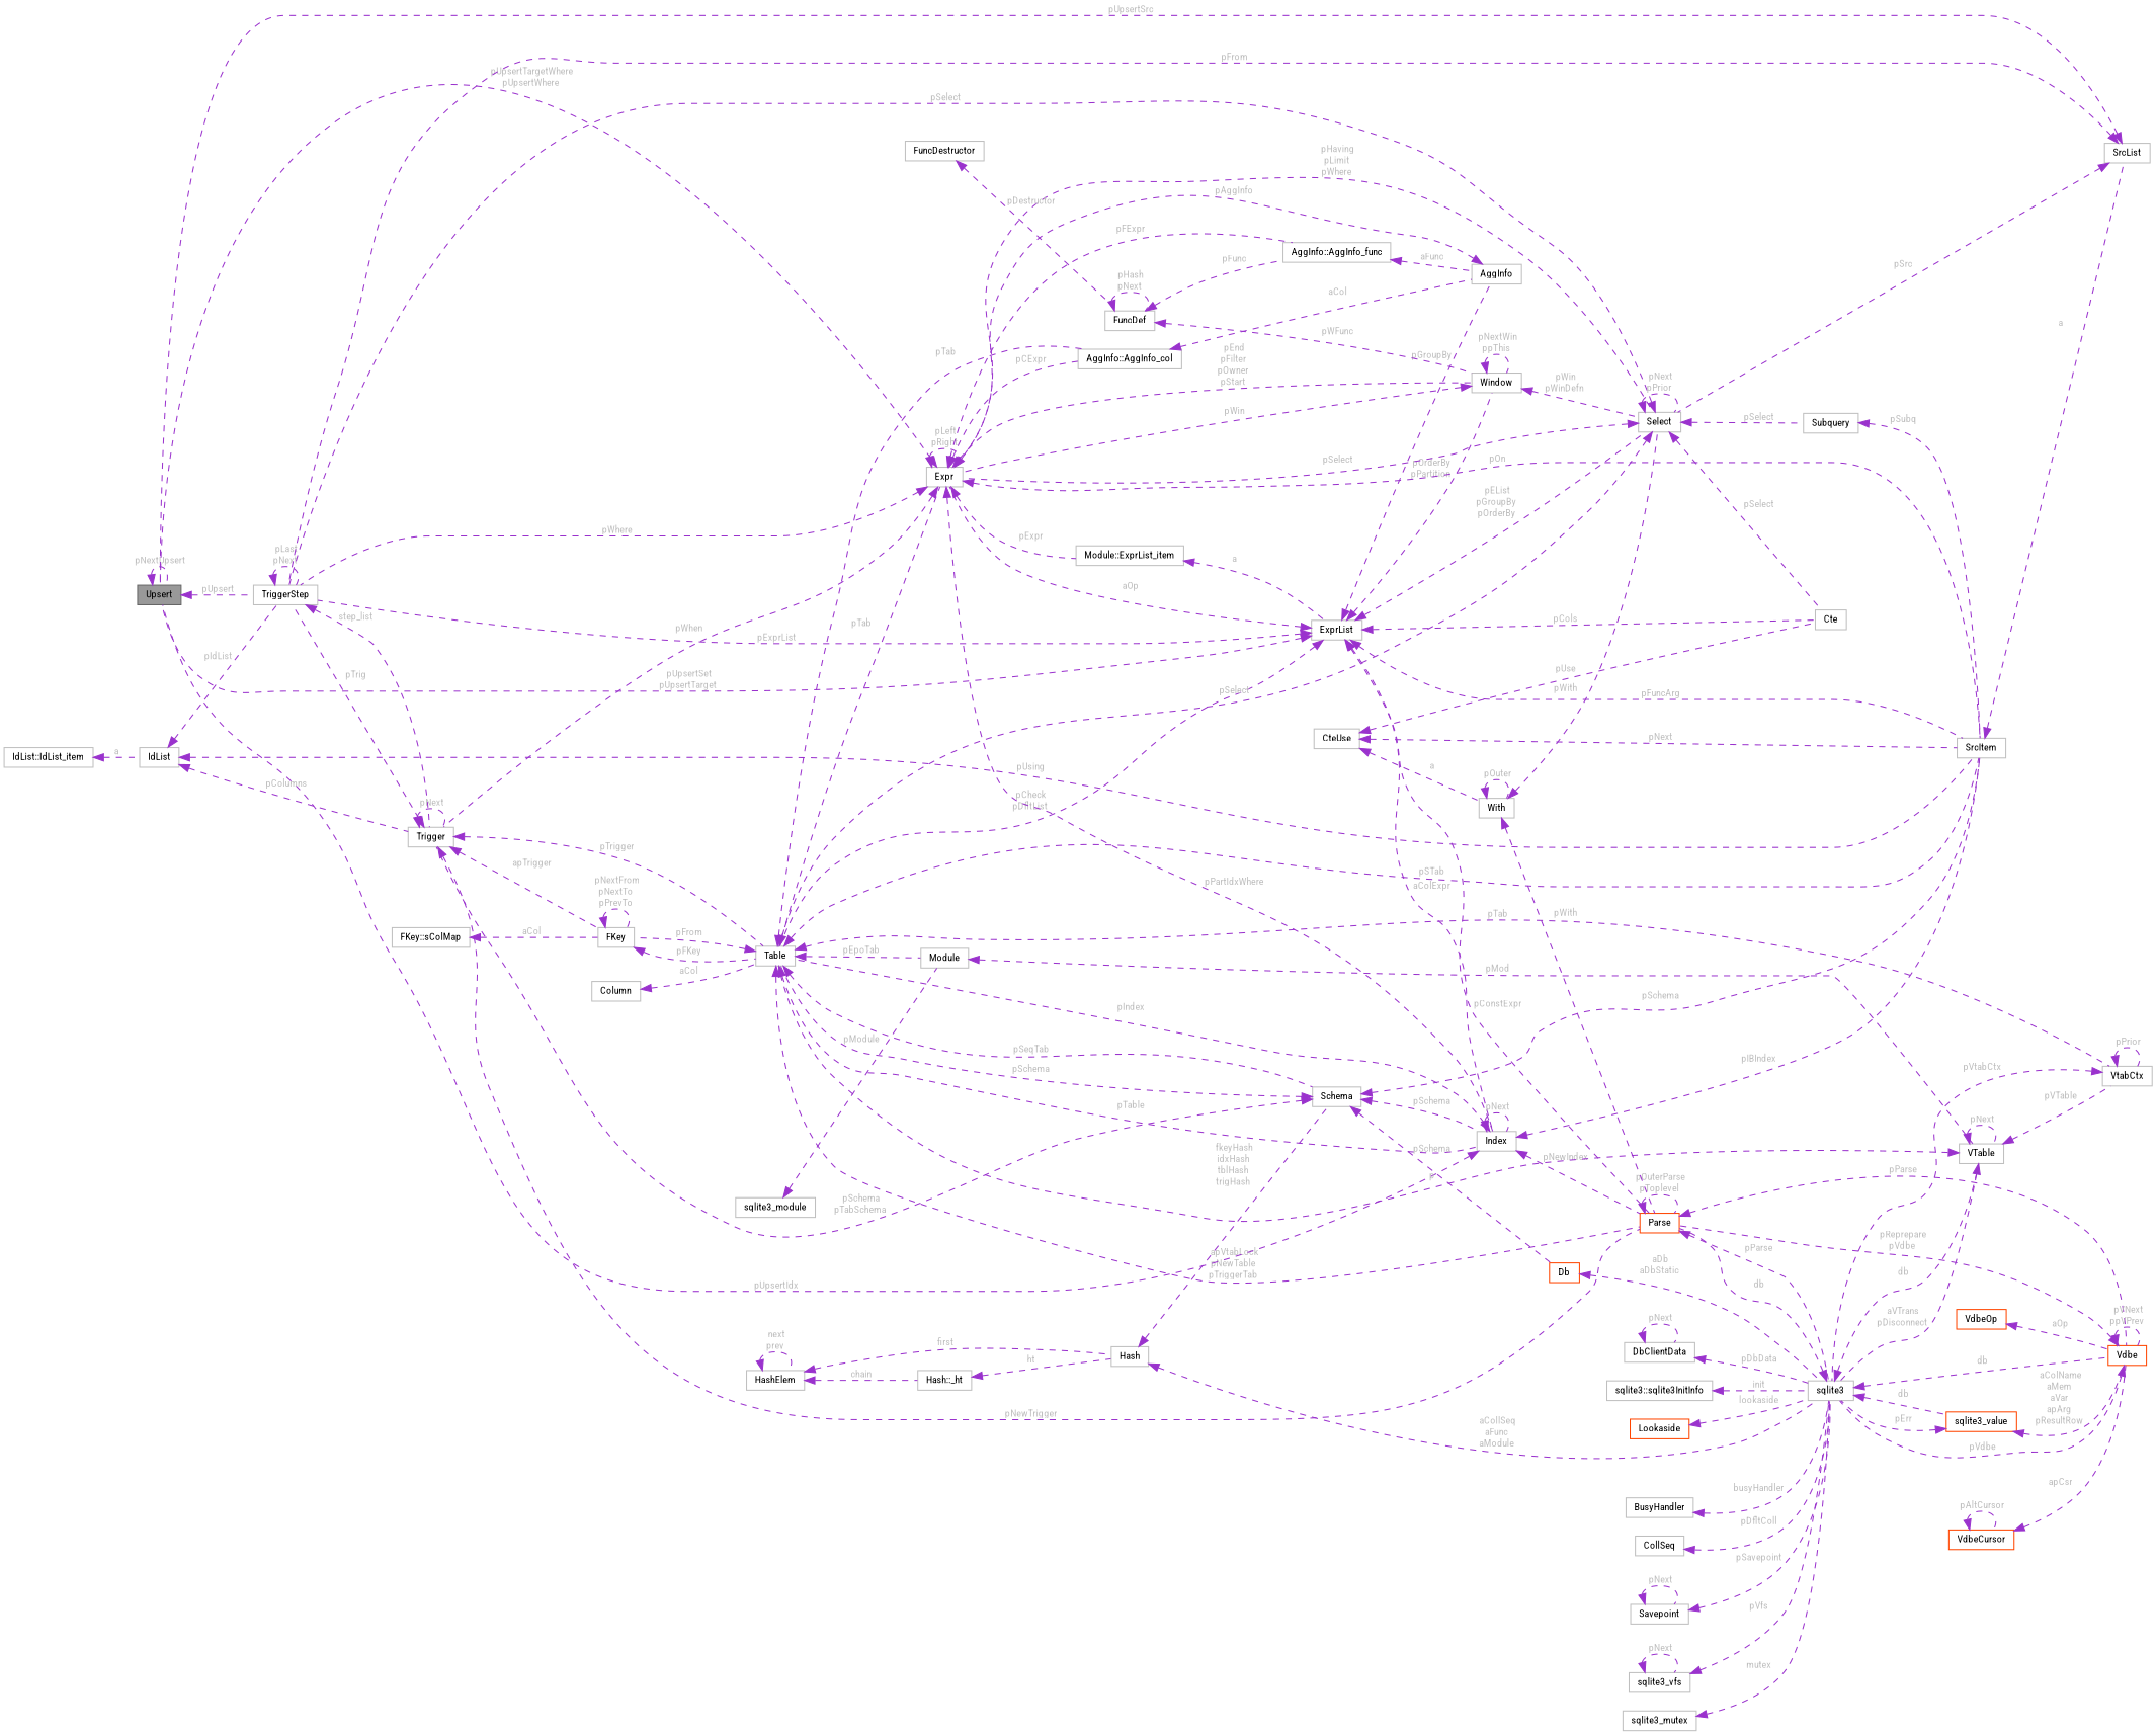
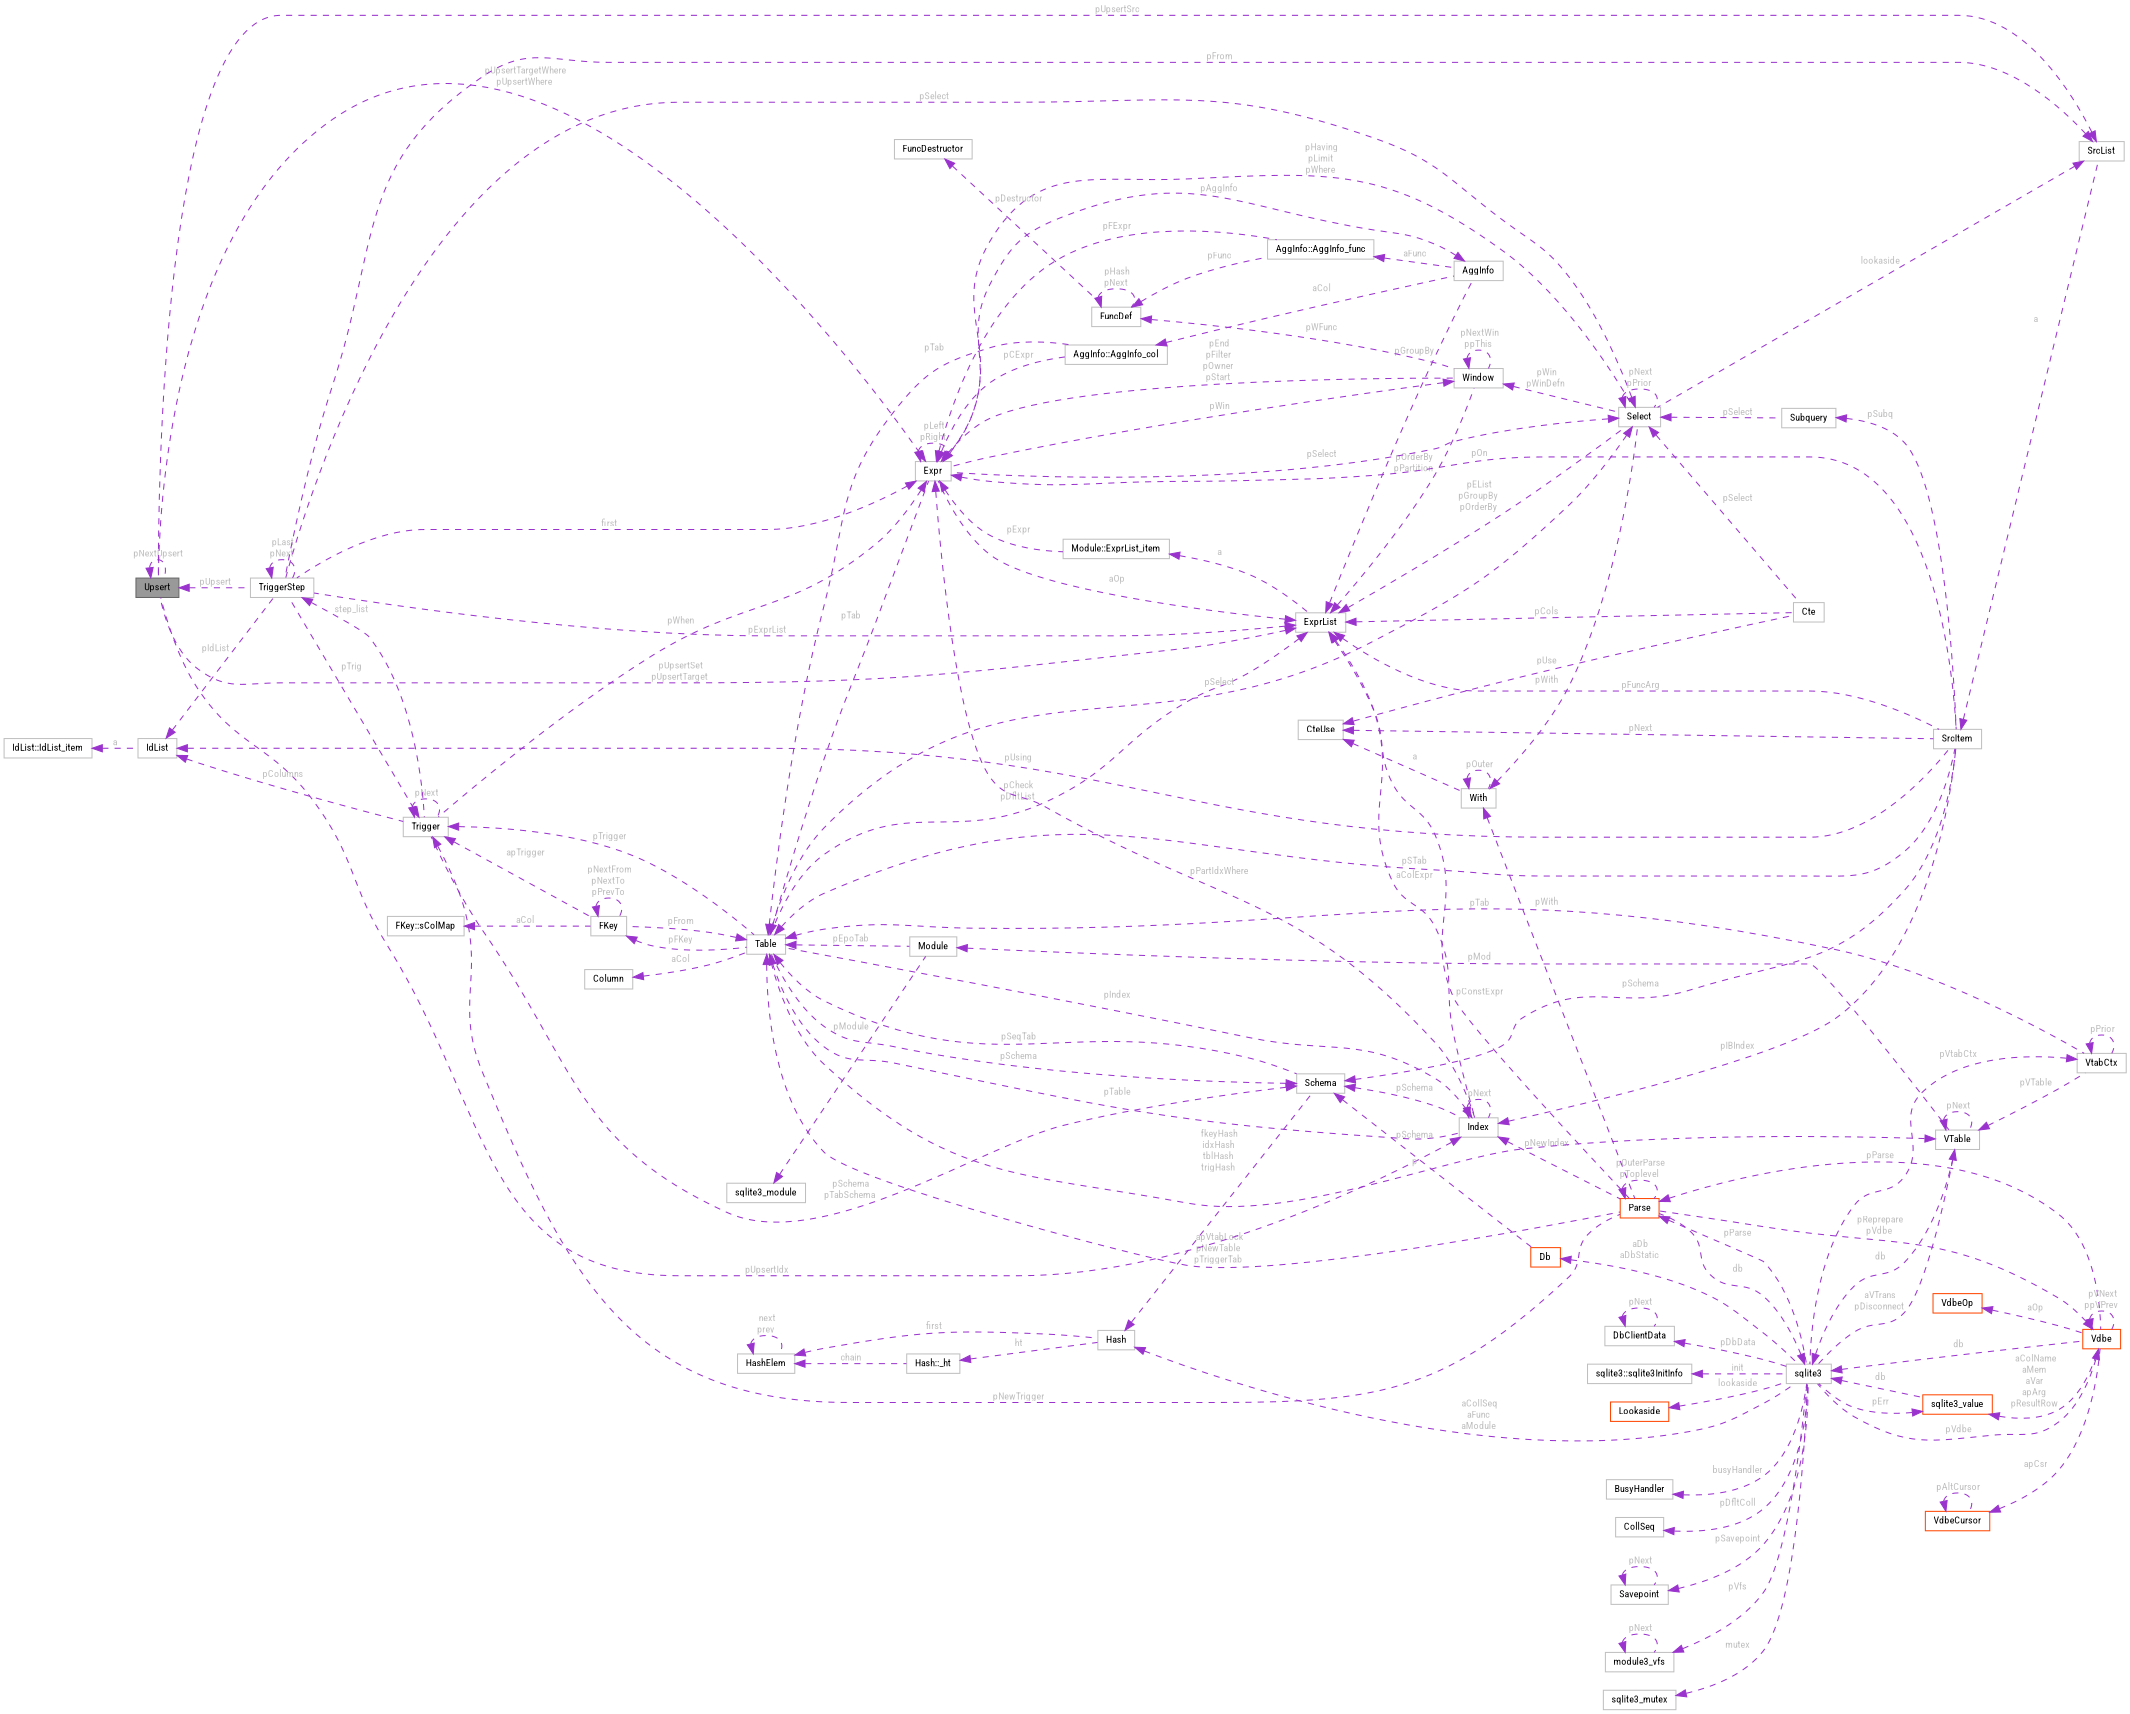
  digraph {
    fontname="Roboto Condensed"
    rankdir=LR
    node [color=grey75 fillcolor=white fontname="Roboto Condensed" fontsize=10 shape=box style=filled]
    edge [color=darkorchid3 dir=back fontcolor=grey fontname="Roboto Condensed" fontsize=10 labelfontname=Helvetica labelfontsize=10 style=dashed]
    n1 [color=gray40 fillcolor=grey60 fontcolor=black height=0.2 label=Upsert width=0.4]
    n2 [height=0.2 label=TriggerStep width=0.4]
    n3 [height=0.2 label=Trigger width=0.4]
    n4 [height=0.2 label=ExprList width=0.4]
    n5 [height=0.2 label=Expr width=0.4]
    n6 [height=0.2 label=Select width=0.4]
    n7 [height=0.2 label=SrcItem width=0.4]
    n8 [height=0.2 label=Table width=0.4]
    n9 [height=0.2 label=Index width=0.4]
    n10 [color=orangered height=0.2 label=Parse width=0.4]
    n11 [height=0.2 label=Cte width=0.4]
    n12 [height=0.2 label=Window width=0.4]
    n13 [height=0.2 label=AggInfo width=0.4]
    n14 [height=0.2 label="Module::ExprList_item" width=0.4]
    n15 [height=0.2 label="AggInfo::AggInfo_col" width=0.4]
    n16 [height=0.2 label="AggInfo::AggInfo_func" width=0.4]
    n17 [height=0.2 label=Subquery width=0.4]
    n18 [height=0.2 label=SrcList width=0.4]
    n19 [height=0.2 label=Schema width=0.4]
    n20 [height=0.2 label=FKey width=0.4]
    n21 [height=0.2 label=VtabCtx width=0.4]
    n22 [height=0.2 label=Module width=0.4]
    n23 [height=0.2 label=sqlite3 width=0.4]
    n24 [color=orangered height=0.2 label=Vdbe width=0.4]
    n25 [color=orangered height=0.2 label=Db width=0.4]
    n26 [height=0.2 label=VTable width=0.4]
    n27 [height=0.2 label=Column width=0.4]
    n28 [height=0.2 label=Hash width=0.4]
    n29 [color=orangered height=0.2 label=sqlite3_value width=0.4]
    n30 [height=0.2 label=HashElem width=0.4]
    n31 [height=0.2 label="Hash::_ht" width=0.4]
    n32 [height=0.2 label=IdList width=0.4]
    n33 [height=0.2 label="IdList::IdList_item" width=0.4]
    n34 [height=0.2 label="FKey::sColMap" width=0.4]
-   n35 [height=0.2 label=sqlite3_vfs width=0.4]
+   n35 [height=0.2 label=module3_vfs width=0.4]
    n36 [height=0.2 label=With width=0.4]
    n37 [height=0.2 label=CteUse width=0.4]
    n38 [color=orangered height=0.2 label=VdbeCursor width=0.4]
    n39 [color=orangered height=0.2 label=VdbeOp width=0.4]
    n40 [height=0.2 label=CollSeq width=0.4]
    n41 [height=0.2 label=sqlite3_mutex width=0.4]
    n42 [height=0.2 label="sqlite3::sqlite3InitInfo" width=0.4]
    n43 [color=orangered height=0.2 label=Lookaside width=0.4]
    n44 [height=0.2 label=BusyHandler width=0.4]
    n45 [height=0.2 label=Savepoint width=0.4]
    n46 [height=0.2 label=DbClientData width=0.4]
    n47 [height=0.2 label=sqlite3_module width=0.4]
    n48 [height=0.2 label=FuncDef width=0.4]
    n49 [height=0.2 label=FuncDestructor width=0.4]
    n1 -> n1 [label=" pNextUpsert"]
    n1 -> n2 [label=" pUpsert"]
    n2 -> n2 [label=" pLast\npNext"]
    n2 -> n3 [label=" step_list"]
    n3 -> n2 [label=" pTrig"]
    n3 -> n3 [label=" pNext"]
    n3 -> n8 [label=" pTrigger"]
    n3 -> n10 [label=" pNewTrigger"]
    n3 -> n20 [label=" apTrigger"]
    n4 -> n1 [label=" pUpsertSet\npUpsertTarget"]
    n4 -> n2 [label=" pExprList"]
    n4 -> n5 [label=" aOp"]
    n4 -> n6 [label=" pEList\npGroupBy\npOrderBy"]
    n4 -> n7 [label=" pFuncArg"]
    n4 -> n8 [label=" pCheck\npDfltList"]
    n4 -> n9 [label=" aColExpr"]
    n4 -> n10 [label=" pConstExpr"]
    n4 -> n11 [label=" pCols"]
    n4 -> n12 [label=" pOrderBy\npPartition"]
    n4 -> n13 [label=" pGroupBy"]
    n5 -> n1 [label=" pUpsertTargetWhere\npUpsertWhere"]
-   n5 -> n2 [label=" pWhere"]
+   n5 -> n2 [label=" first"]
    n5 -> n3 [label=" pWhen"]
    n5 -> n5 [label=" pLeft\npRight"]
    n5 -> n6 [label=" pHaving\npLimit\npWhere"]
    n5 -> n7 [label=" pOn"]
    n5 -> n9 [label=" pPartIdxWhere"]
    n5 -> n12 [label=" pEnd\npFilter\npOwner\npStart"]
    n5 -> n14 [label=" pExpr"]
    n5 -> n15 [label=" pCExpr"]
    n5 -> n16 [label=" pFExpr"]
    n6 -> n2 [label=" pSelect"]
    n6 -> n5 [label=" pSelect"]
    n6 -> n6 [label=" pNext\npPrior"]
    n6 -> n8 [label=" pSelect"]
    n6 -> n11 [label=" pSelect"]
    n6 -> n17 [label=" pSelect"]
    n7 -> n18 [label=" a"]
    n8 -> n5 [label=" pTab"]
    n8 -> n7 [label=" pSTab"]
    n8 -> n9 [label=" pTable"]
    n8 -> n10 [label=" apVtabLock\npNewTable\npTriggerTab"]
    n8 -> n15 [label=" pTab"]
    n8 -> n19 [label=" pSeqTab"]
    n8 -> n20 [label=" pFrom"]
    n8 -> n21 [label=" pTab"]
    n8 -> n22 [label=" pEpoTab"]
    n9 -> n1 [label=" pUpsertIdx"]
    n9 -> n7 [label=" pIBIndex"]
    n9 -> n8 [label=" pIndex"]
    n9 -> n9 [label=" pNext"]
    n9 -> n10 [label=" pNewIndex"]
    n10 -> n10 [label=" pOuterParse\npToplevel"]
    n10 -> n23 [label=" pParse"]
    n10 -> n24 [label=" pParse"]
    n12 -> n5 [label=" pWin"]
    n12 -> n6 [label=" pWin\npWinDefn"]
    n12 -> n12 [label=" pNextWin\nppThis"]
    n13 -> n5 [label=" pAggInfo"]
    n14 -> n4 [label=" a"]
    n15 -> n13 [label=" aCol"]
    n16 -> n13 [label=" aFunc"]
    n17 -> n7 [label=" pSubq"]
    n18 -> n1 [label=" pUpsertSrc"]
    n18 -> n2 [label=" pFrom"]
-   n18 -> n6 [label=" pSrc"]
+   n18 -> n6 [label=" lookaside"]
    n19 -> n3 [label=" pSchema\npTabSchema"]
    n19 -> n7 [label=" pSchema"]
    n19 -> n8 [label=" pSchema"]
    n19 -> n9 [label=" pSchema"]
    n19 -> n25 [label=" pSchema"]
    n20 -> n8 [label=" pFKey"]
    n20 -> n20 [label=" pNextFrom\npNextTo\npPrevTo"]
    n21 -> n21 [label=" pPrior"]
    n21 -> n23 [label=" pVtabCtx"]
    n22 -> n26 [label=" pMod"]
    n23 -> n10 [label=" db"]
    n23 -> n24 [label=" db"]
    n23 -> n26 [label=" db"]
    n23 -> n29 [label=" db"]
    n24 -> n10 [label=" pReprepare\npVdbe"]
    n24 -> n23 [label=" pVdbe"]
    n24 -> n24 [label=" pVNext\nppVPrev"]
    n25 -> n23 [label=" aDb\naDbStatic"]
    n26 -> n8 [label=" p"]
    n26 -> n21 [label=" pVTable"]
    n26 -> n23 [label=" aVTrans\npDisconnect"]
    n26 -> n26 [label=" pNext"]
    n27 -> n8 [label=" aCol"]
    n28 -> n19 [label=" fkeyHash\nidxHash\ntblHash\ntrigHash"]
    n28 -> n23 [label=" aCollSeq\naFunc\naModule"]
    n29 -> n23 [label=" pErr"]
    n29 -> n24 [label=" aColName\naMem\naVar\napArg\npResultRow"]
    n30 -> n28 [label=" first"]
    n30 -> n30 [label=" next\nprev"]
    n30 -> n31 [label=" chain"]
    n31 -> n28 [label=" ht"]
    n32 -> n2 [label=" pIdList"]
    n32 -> n3 [label=" pColumns"]
    n32 -> n7 [label=" pUsing"]
    n33 -> n32 [label=" a"]
    n34 -> n20 [label=" aCol"]
    n35 -> n23 [label=" pVfs"]
    n35 -> n35 [label=" pNext"]
    n36 -> n6 [label=" pWith"]
    n36 -> n10 [label=" pWith"]
    n36 -> n36 [label=" pOuter"]
    n37 -> n7 [label=" pNext"]
    n37 -> n11 [label=" pUse"]
    n37 -> n36 [label=" a"]
    n38 -> n24 [label=" apCsr"]
    n38 -> n38 [label=" pAltCursor"]
    n39 -> n24 [label=" aOp"]
    n40 -> n23 [label=" pDfltColl"]
    n41 -> n23 [label=" mutex"]
    n42 -> n23 [label=" init"]
    n43 -> n23 [label=" lookaside"]
    n44 -> n23 [label=" busyHandler"]
    n45 -> n23 [label=" pSavepoint"]
    n45 -> n45 [label=" pNext"]
    n46 -> n23 [label=" pDbData"]
    n46 -> n46 [label=" pNext"]
    n47 -> n22 [label=" pModule"]
    n48 -> n12 [label=" pWFunc"]
    n48 -> n16 [label=" pFunc"]
    n48 -> n48 [label=" pHash\npNext"]
    n49 -> n48 [label=" pDestructor"]
  }
